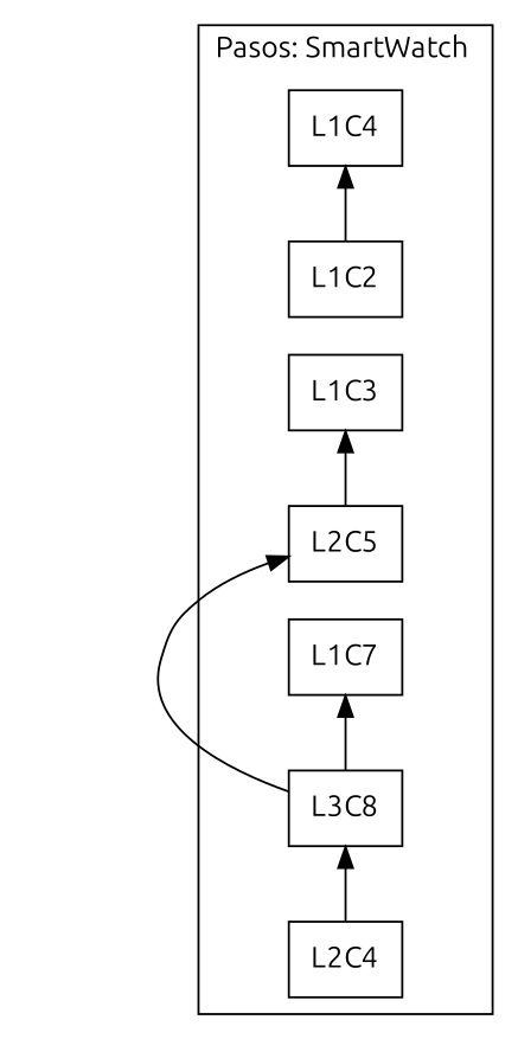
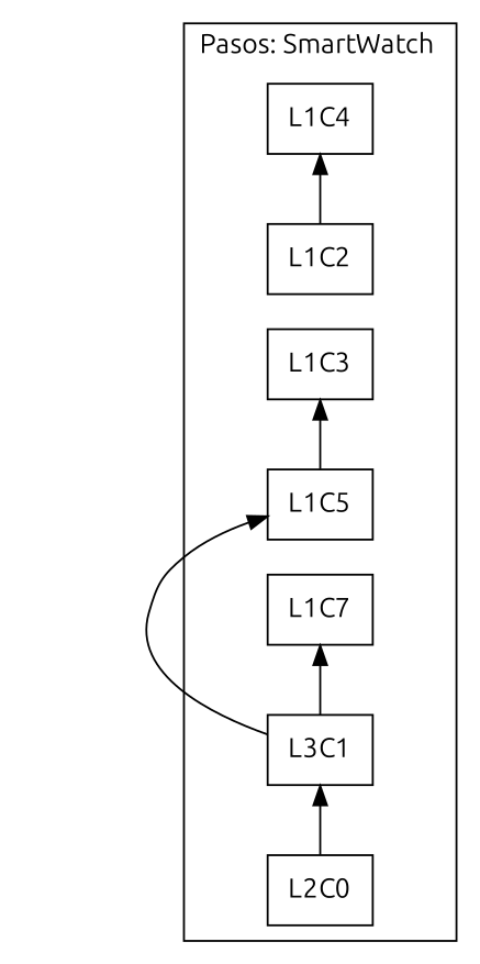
  digraph {
    fontname=Ubuntu
    rankdir=LR
    node [fontname=Ubuntu shape=box]
    edge [fontname=Ubuntu]
    n1 [label=L1C2]
    n2 [label=L1C4]
-   n3 [label=L2C5]
+   n3 [label=L1C5]
    n4 [label=L1C3]
-   n5 [label=L2C4]
-   n6 [label=L3C8]
+   n5 [label=L2C0]
+   n6 [label=L3C1]
    n7 [label=L1C7]
    subgraph cluster_1 {
      label="Pasos: SmartWatch "
      subgraph sub_2 {
        label="Pasos: SmartWatch "
        rank=same
        n1
        n2
      }
      subgraph sub_3 {
        label="Pasos: SmartWatch "
        rank=same
        n1
        n3
      }
      subgraph sub_4 {
        label="Pasos: SmartWatch "
        rank=same
        n1
        n4
      }
      subgraph sub_5 {
        label="Pasos: SmartWatch "
        rank=same
        n1
        n5
      }
      subgraph sub_6 {
        label="Pasos: SmartWatch "
        rank=same
        n1
        n6
      }
      subgraph sub_7 {
        label="Pasos: SmartWatch "
        rank=same
        n1
        n7
      }
    }
    n1 -> n2 [label="        "]
    n3 -> n4 [label="        "]
    n5 -> n6 [label="        "]
    n6 -> n3 [label="        "]
    n6 -> n7 [label="        "]
  }
